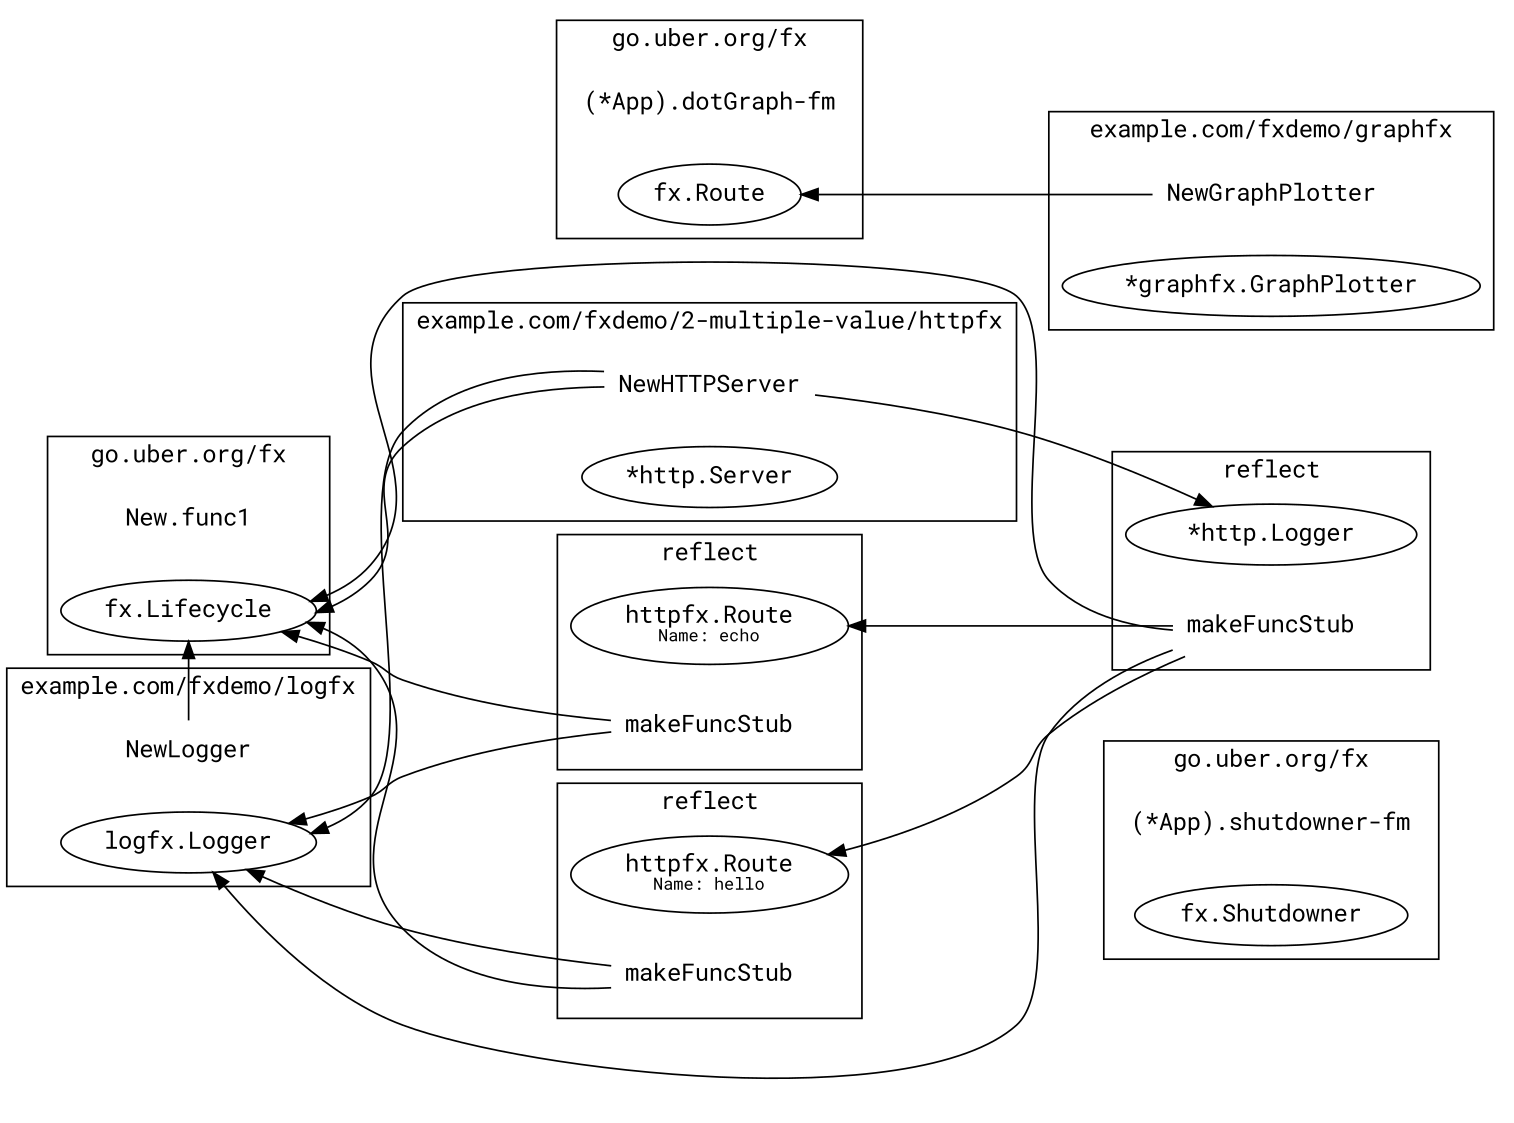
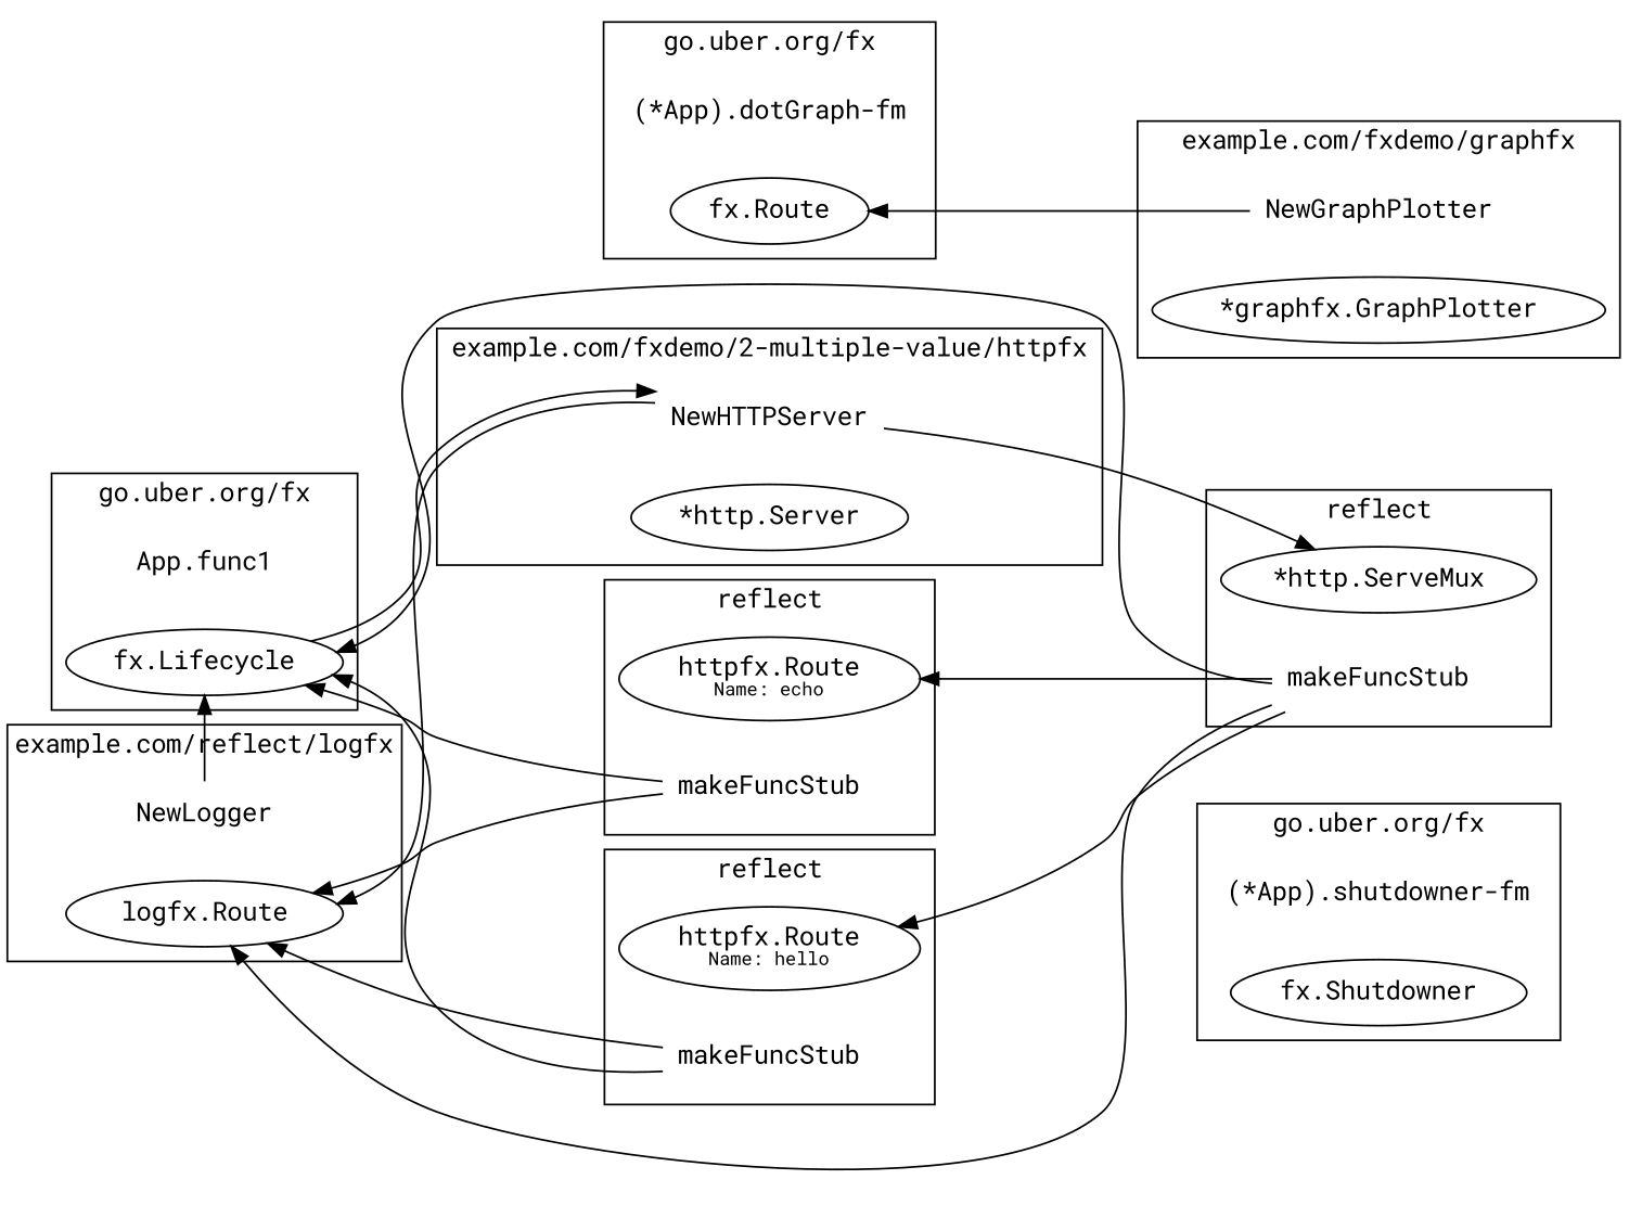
  digraph {
    compound=true
    fontname="Roboto Mono"
    rankdir=RL
    node [fontname="Roboto Mono"]
    edge [fontname="Roboto Mono"]
    n1 [label="(*App).shutdowner-fm" shape=plaintext]
    n2 [label="fx.Shutdowner"]
-   n3 [label="New.func1" shape=plaintext]
+   n3 [label="App.func1" shape=plaintext]
    n4 [label="fx.Lifecycle"]
    n5 [label="(*App).dotGraph-fm" shape=plaintext]
    n6 [label="fx.Route"]
    n7 [label=NewGraphPlotter shape=plaintext]
    n8 [label="*graphfx.GraphPlotter"]
    n9 [label=NewHTTPServer shape=plaintext]
    n10 [label="*http.Server"]
-   n11 [label="*http.Logger"]
+   n11 [label="*http.ServeMux"]
    n12 [label=makeFuncStub shape=plaintext]
    n13 [label=<httpfx.Route<BR /><FONT POINT-SIZE="10">Name: echo</FONT>>]
    n14 [label=makeFuncStub shape=plaintext]
    n15 [label=<httpfx.Route<BR /><FONT POINT-SIZE="10">Name: hello</FONT>>]
    n16 [label=makeFuncStub shape=plaintext]
-   n17 [label="logfx.Logger"]
+   n17 [label="logfx.Route"]
    n18 [label=NewLogger shape=plaintext]
    subgraph cluster_1 {
      label="go.uber.org/fx"
      n1
      n2
    }
    subgraph cluster_2 {
      label="go.uber.org/fx"
      n3
      n4
    }
    subgraph cluster_3 {
      label="go.uber.org/fx"
      n5
      n6
    }
    subgraph cluster_4 {
      label="example.com/fxdemo/graphfx"
      n7
      n8
    }
    subgraph cluster_5 {
      label="example.com/fxdemo/2-multiple-value/httpfx"
      n9
      n10
    }
    subgraph cluster_6 {
      label=reflect
      n11
      n12
    }
    subgraph cluster_7 {
      label=reflect
      n13
      n14
    }
    subgraph cluster_8 {
      label=reflect
      n15
      n16
    }
    subgraph cluster_9 {
-     label="example.com/fxdemo/logfx"
+     label="example.com/reflect/logfx"
      n17
      n18
    }
    n7 -> n6
-   n9 -> n4
+   n4 -> n9
    n9 -> n11
    n9 -> n17
    n12 -> n4
    n12 -> n13
    n12 -> n15
    n12 -> n17
    n14 -> n4
    n14 -> n17
    n16 -> n4
    n16 -> n17
    n18 -> n4
  }
